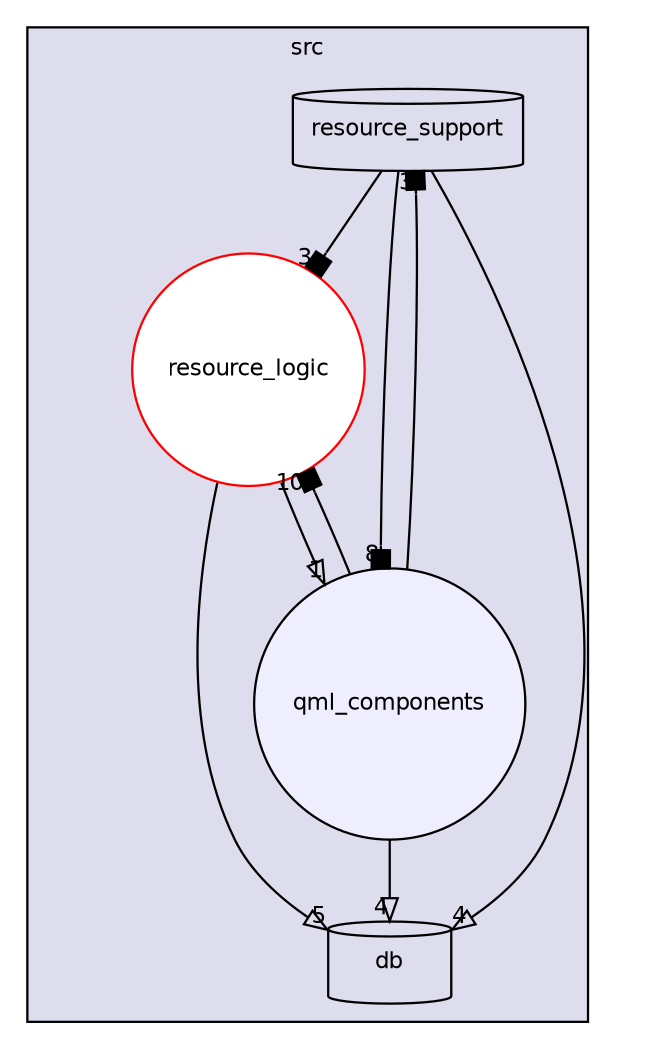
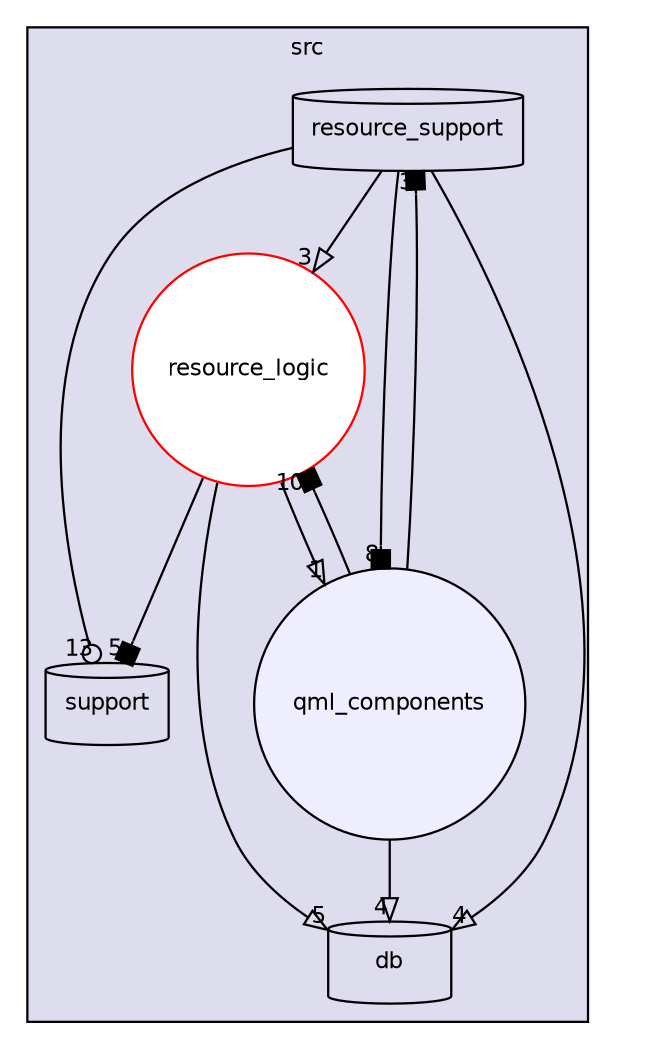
  digraph {
    compound=true
    node [fontname=Helvetica fontsize=10 shape=cylinder]
    edge [arrowhead=box headlabel=4 labeldistance=1.5 labelfontname=Helvetica labelfontsize=10]
+   n1 [label=support]
    n2 [label=db]
    n3 [label=resource_support]
    n4 [color=red fillcolor=white label=resource_logic shape=circle style=filled]
    n5 [fillcolor="#eeeeff" label=qml_components pencolor=black shape=circle style=filled]
    subgraph cluster_1 {
      bgcolor="#ddddee"
      fontname=Helvetica
      fontsize=10
      label=src
      pencolor=black
+     n1
      n2
      n3
      n4
      n5
    }
+   n3 -> n1 [arrowhead=odot headlabel=13]
    n3 -> n2 [arrowhead=onormal]
-   n3 -> n4 [headlabel=3]
+   n3 -> n4 [arrowhead=onormal headlabel=3]
    n3 -> n5 [headlabel=8]
+   n4 -> n1 [headlabel=5]
    n4 -> n2 [arrowhead=onormal headlabel=5]
    n4 -> n5 [arrowhead=onormal headlabel=1]
    n5 -> n2 [arrowhead=onormal]
    n5 -> n3 [headlabel=3]
    n5 -> n4 [headlabel=10]
  }
